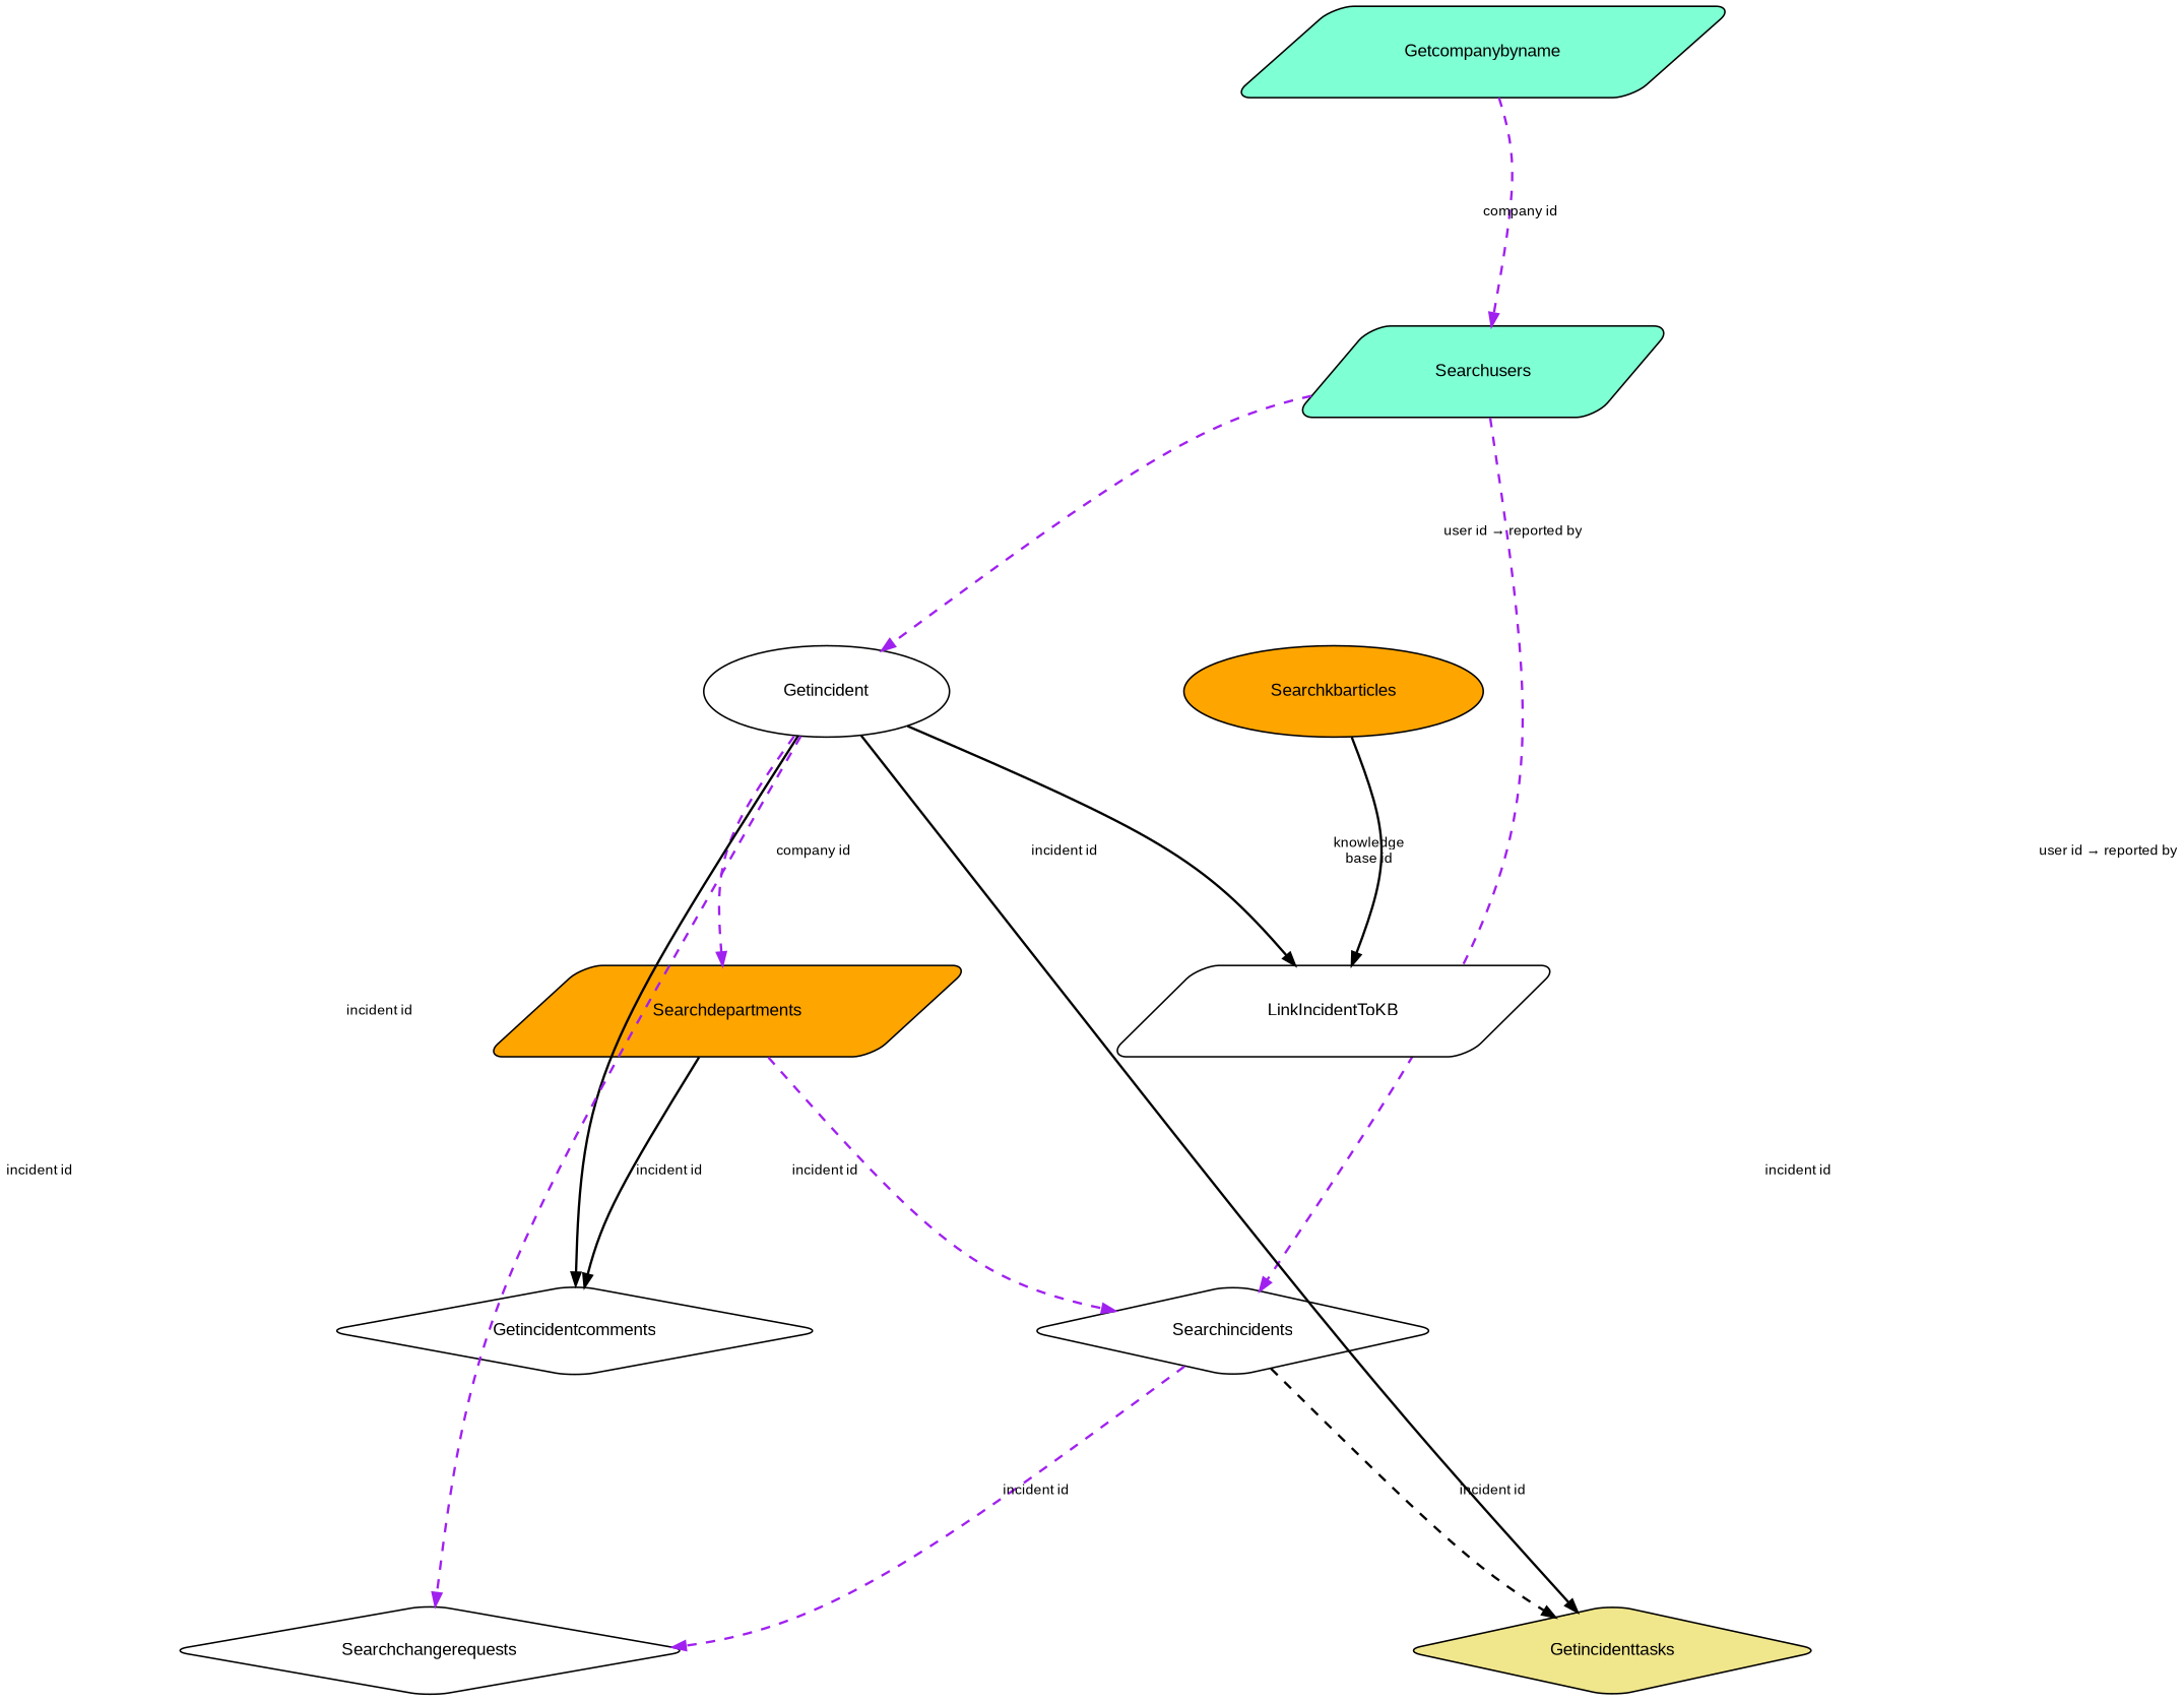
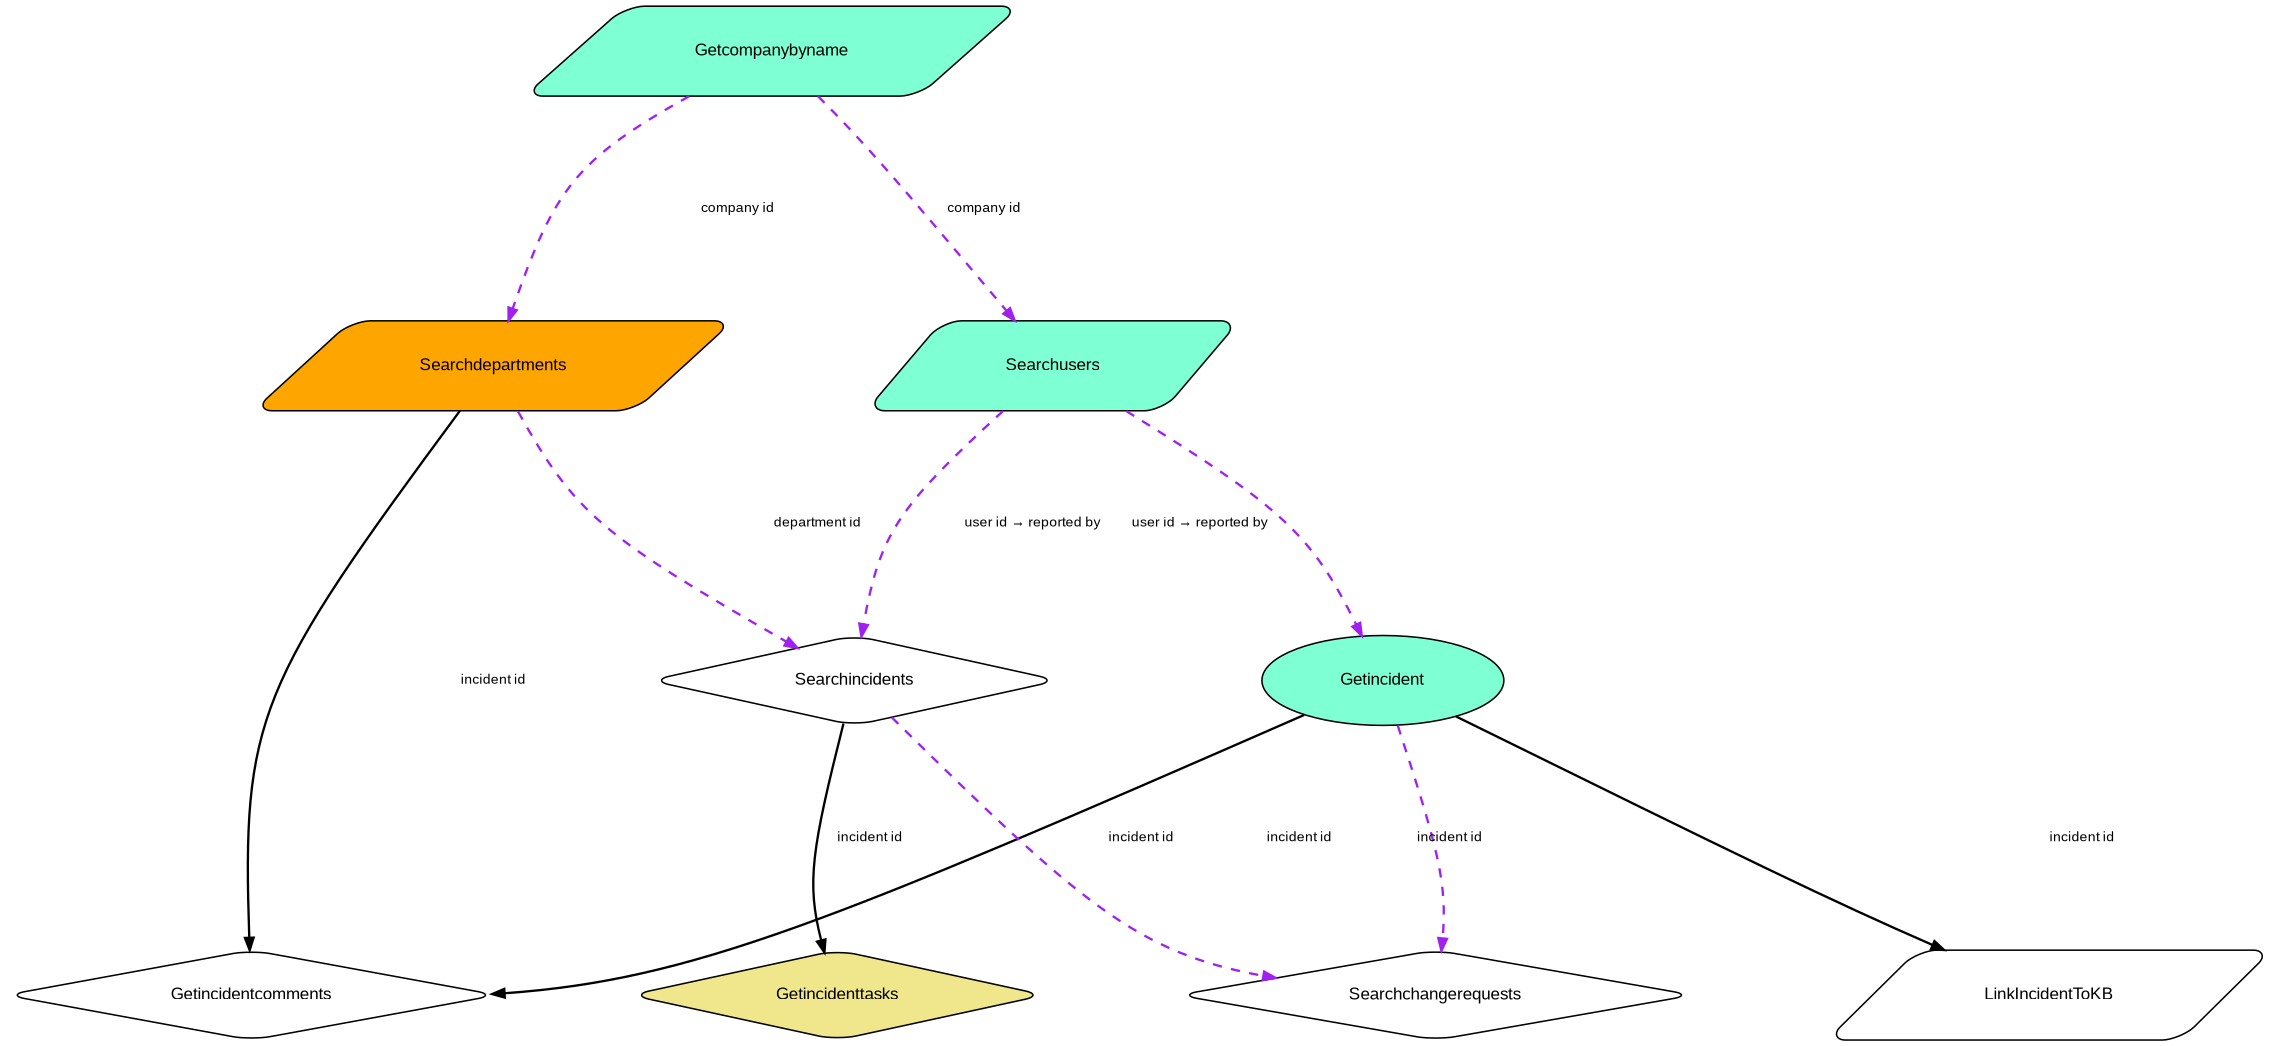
  digraph {
    bgcolor=white
    nodesep=1.2
    rankdir=TB
    ranksep=2.0
    splines=curved
    node [color=black fillcolor=white fontname=Arial fontsize=11 margin="0.4,0.2" shape=parallelogram style="rounded,filled"]
    edge [arrowsize=0.8 color=purple fontname=Arial fontsize=9 labelangle=0 labeldistance=2.0 labelfloat=true penwidth=1.5 style=dashed]
    n1 [fillcolor=aquamarine height=0.8 label=Getcompanybyname width=2.0]
    n2 [fillcolor=aquamarine height=0.8 label=Searchusers width=2.0]
    n3 [fillcolor=orange height=0.8 label=Searchdepartments width=2.0]
-   n4 [height=0.8 label=Getincident shape=ellipse width=2.0]
+   n4 [fillcolor=aquamarine height=0.8 label=Getincident shape=ellipse width=2.0]
    n5 [height=0.8 label=Searchincidents shape=diamond width=2.0]
    n6 [height=0.8 label=Getincidentcomments shape=diamond width=2.0]
    n7 [fillcolor=khaki height=0.8 label=Getincidenttasks shape=diamond width=2.0]
    n8 [height=0.8 label=Searchchangerequests shape=diamond width=2.0]
    LinkIncidentToKB [height=0.8 width=2.0]
-   n10 [fillcolor=orange height=0.8 label=Searchkbarticles shape=ellipse width=2.0]
    n1 -> n2 [label="company id"]
-   n4 -> n3 [label="company id"]
+   n1 -> n3 [label="company id"]
    n2 -> n4 [label="user id → reported by"]
    n2 -> n5 [label="user id → reported by"]
-   n3 -> n5 [label="incident id"]
+   n3 -> n5 [label="department id"]
    n3 -> n6 [color=black label="incident id" style=solid]
    n4 -> n6 [color=black label="incident id" style=solid]
-   n4 -> n7 [color=black label="incident id" style=solid]
    n4 -> n8 [label="incident id"]
    n4 -> LinkIncidentToKB [color=black label="incident id" style=solid]
-   n5 -> n7 [color=black label="incident id"]
+   n5 -> n7 [color=black label="incident id" style=solid]
    n5 -> n8 [label="incident id"]
-   n10 -> LinkIncidentToKB [color=black label="knowledge\nbase id" style=solid]
  }
